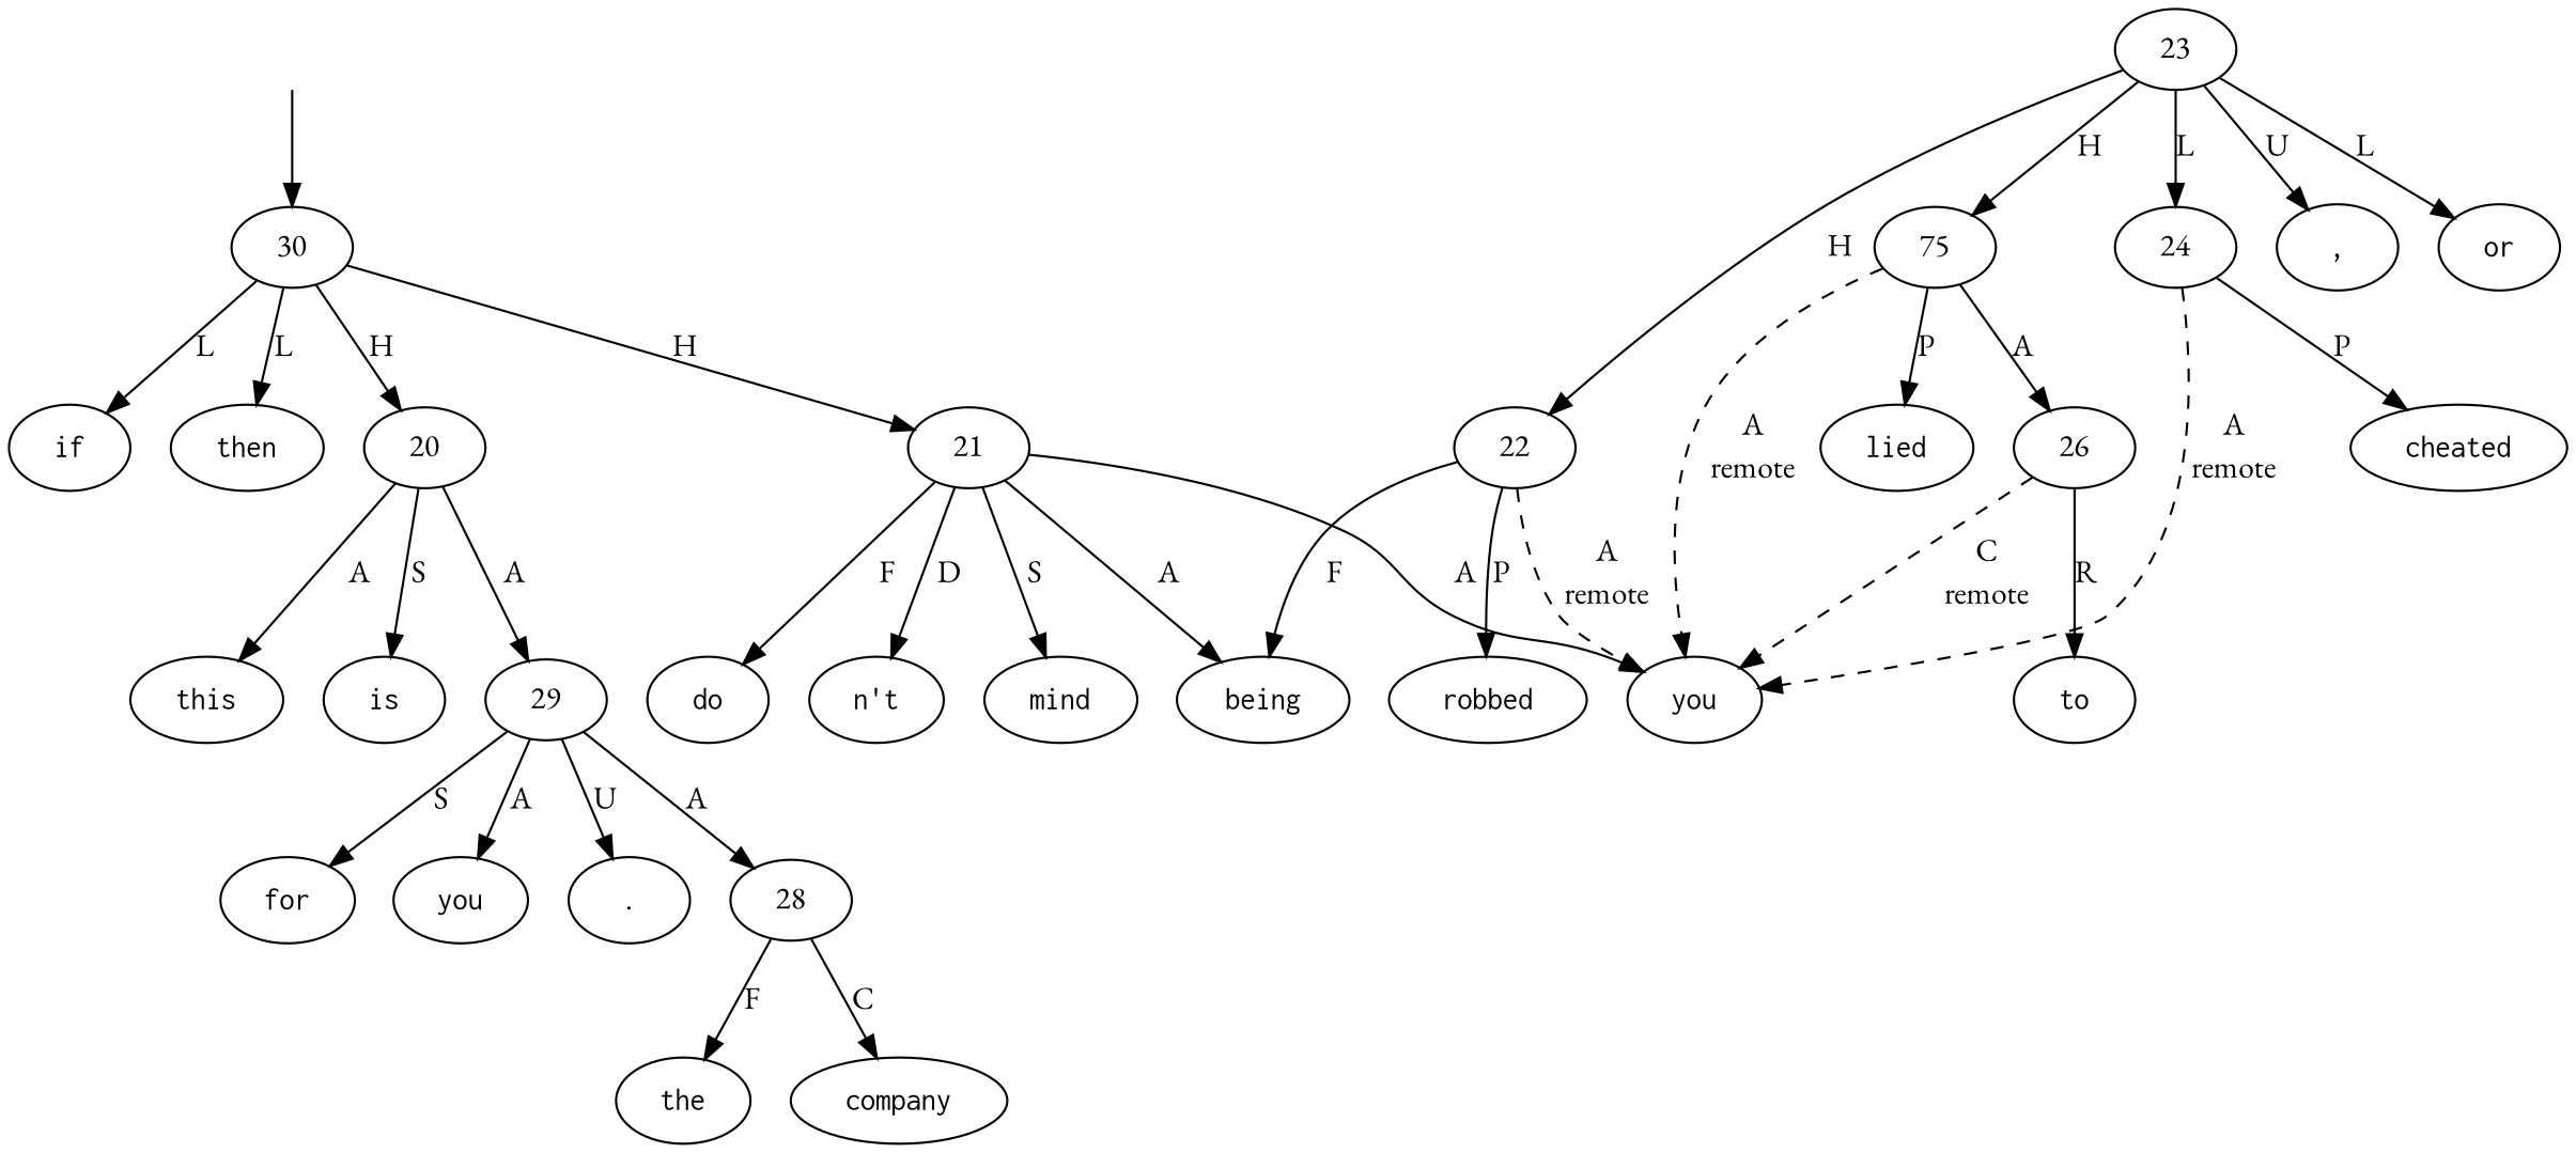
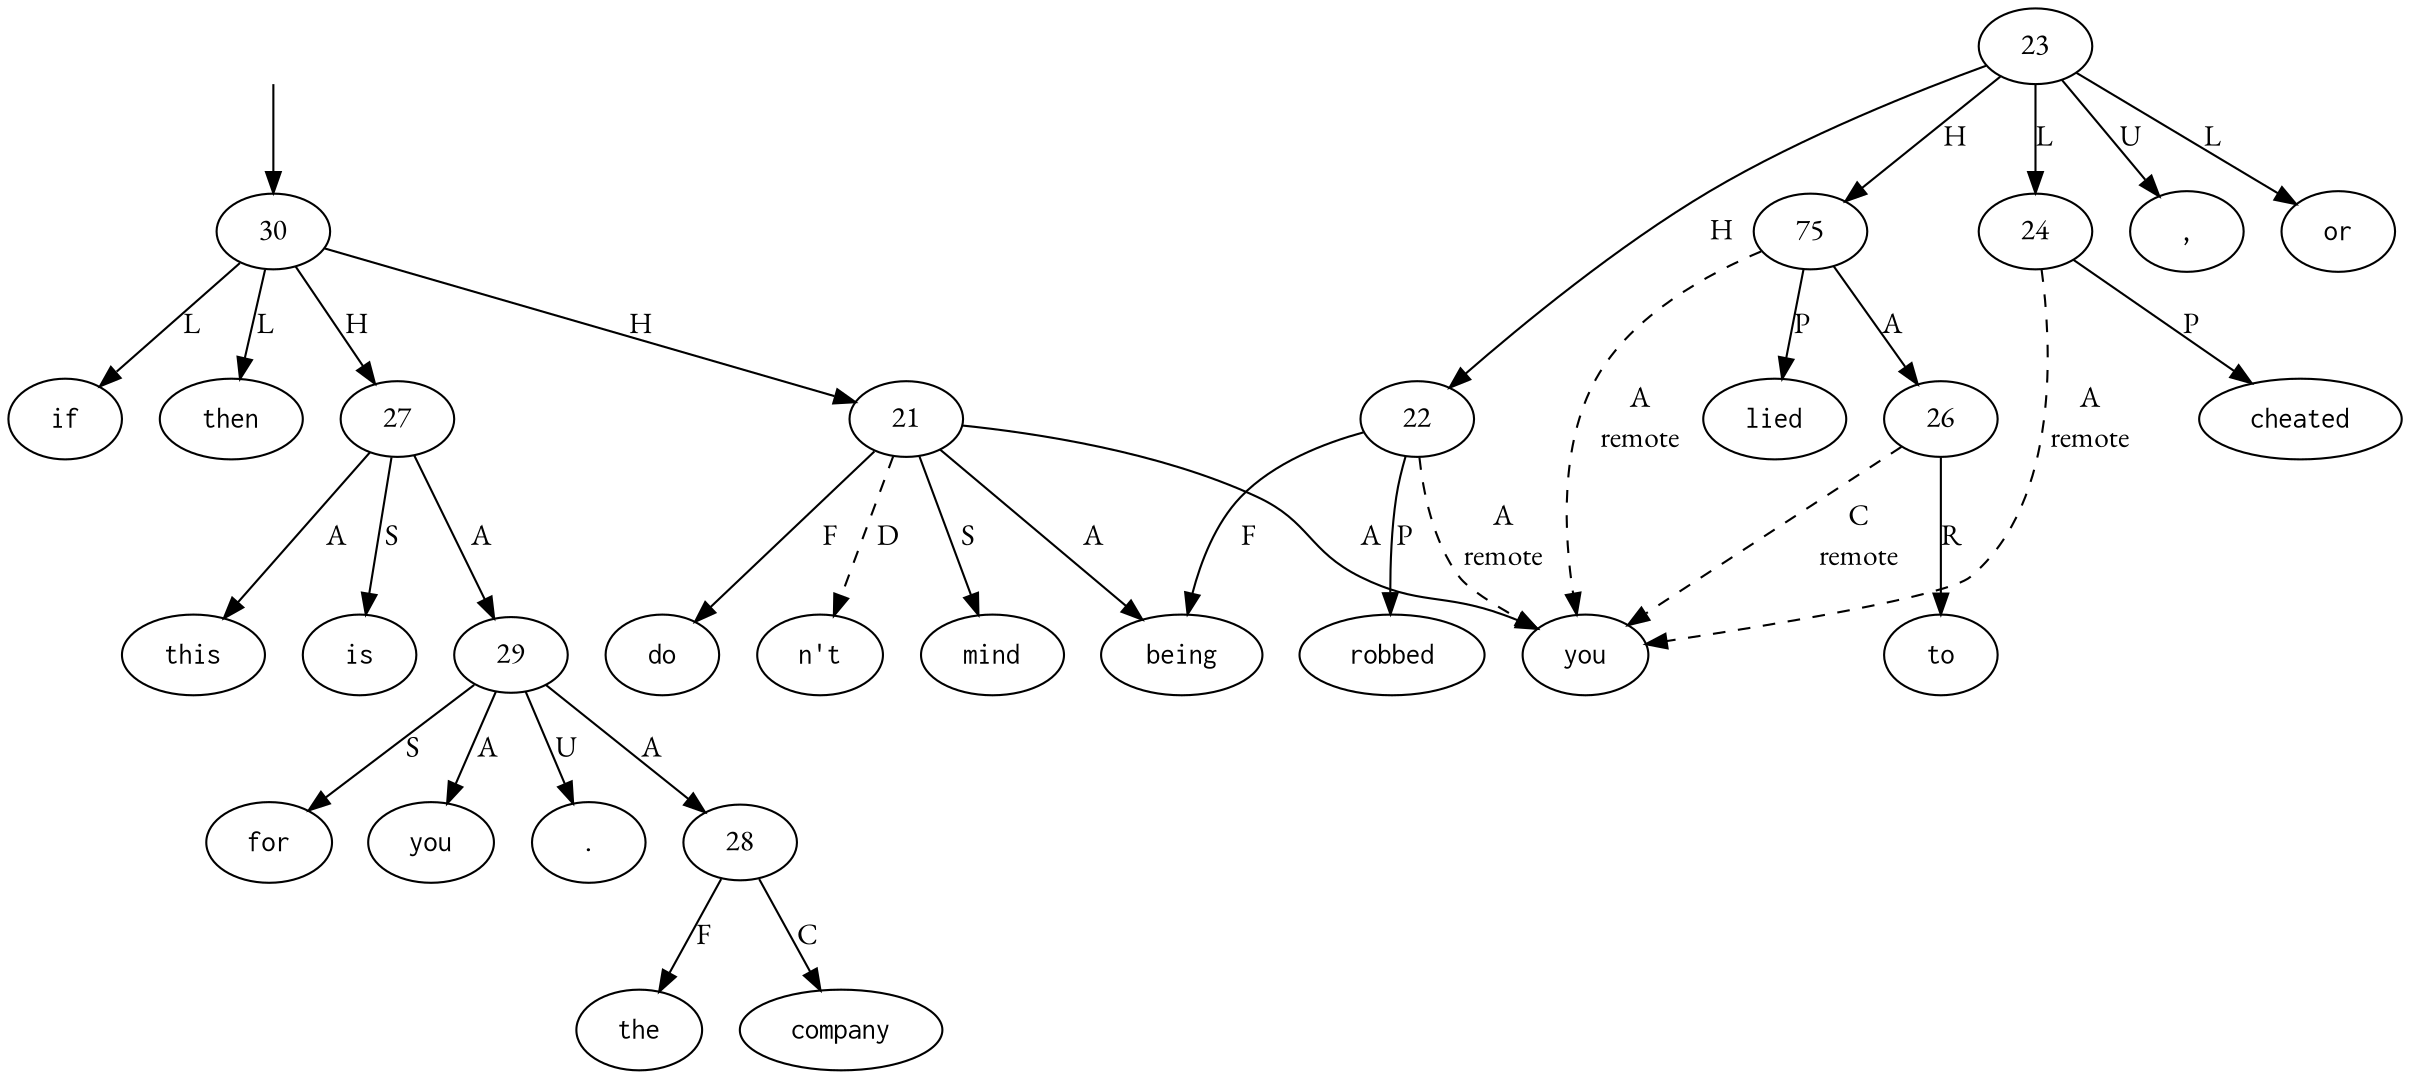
  digraph {
    fontname="EB Garamond"
    node [fontname="EB Garamond" shape=oval]
    edge [fontname="EB Garamond"]
    top [style=invis shape=""]
    n2 [label=30 shape=""]
    n3 [label=<<table align="center" border="0" cellspacing="0"><tr><td colspan="2"><font face="Courier">if</font></td></tr></table>>]
    n4 [label=<<table align="center" border="0" cellspacing="0"><tr><td colspan="2"><font face="Courier">then</font></td></tr></table>>]
-   27 [label=20 shape=""]
+   27 [shape=""]
    21 [shape=""]
    n7 [label=<<table align="center" border="0" cellspacing="0"><tr><td colspan="2"><font face="Courier">this</font></td></tr></table>>]
    n8 [label=<<table align="center" border="0" cellspacing="0"><tr><td colspan="2"><font face="Courier">is</font></td></tr></table>>]
    29 [shape=""]
    n10 [label=<<table align="center" border="0" cellspacing="0"><tr><td colspan="2"><font face="Courier">you</font></td></tr></table>>]
    n11 [label=<<table align="center" border="0" cellspacing="0"><tr><td colspan="2"><font face="Courier">do</font></td></tr></table>>]
    n12 [label=<<table align="center" border="0" cellspacing="0"><tr><td colspan="2"><font face="Courier">n&#x27;t</font></td></tr></table>>]
    n13 [label=<<table align="center" border="0" cellspacing="0"><tr><td colspan="2"><font face="Courier">mind</font></td></tr></table>>]
    n14 [label=<<table align="center" border="0" cellspacing="0"><tr><td colspan="2"><font face="Courier">being</font></td></tr></table>>]
    n15 [label=<<table align="center" border="0" cellspacing="0"><tr><td colspan="2"><font face="Courier">robbed</font></td></tr></table>>]
    n16 [label=<<table align="center" border="0" cellspacing="0"><tr><td colspan="2"><font face="Courier">,</font></td></tr></table>>]
    n17 [label=<<table align="center" border="0" cellspacing="0"><tr><td colspan="2"><font face="Courier">cheated</font></td></tr></table>>]
    n18 [label=<<table align="center" border="0" cellspacing="0"><tr><td colspan="2"><font face="Courier">or</font></td></tr></table>>]
    n19 [label=<<table align="center" border="0" cellspacing="0"><tr><td colspan="2"><font face="Courier">lied</font></td></tr></table>>]
    n20 [label=<<table align="center" border="0" cellspacing="0"><tr><td colspan="2"><font face="Courier">to</font></td></tr></table>>]
    n21 [label=<<table align="center" border="0" cellspacing="0"><tr><td colspan="2"><font face="Courier">the</font></td></tr></table>>]
    n22 [label=<<table align="center" border="0" cellspacing="0"><tr><td colspan="2"><font face="Courier">company</font></td></tr></table>>]
    n23 [label=<<table align="center" border="0" cellspacing="0"><tr><td colspan="2"><font face="Courier">for</font></td></tr></table>>]
    n24 [label=<<table align="center" border="0" cellspacing="0"><tr><td colspan="2"><font face="Courier">you</font></td></tr></table>>]
    n25 [label=<<table align="center" border="0" cellspacing="0"><tr><td colspan="2"><font face="Courier">.</font></td></tr></table>>]
    28 [shape=""]
    23 [shape=""]
    22 [shape=""]
    n29 [label=75 shape=""]
    24 [shape=""]
    26 [shape=""]
    top -> n2
    n2 -> n3 [label=L]
    n2 -> n4 [label=L]
    n2 -> 27 [label=H]
    n2 -> 21 [label=H]
    27 -> n7 [label=A]
    27 -> n8 [label=S]
    27 -> 29 [label=A]
    21 -> n10 [label=A]
    21 -> n11 [label=F]
-   21 -> n12 [label=D]
+   21 -> n12 [label=D style=dashed]
    21 -> n13 [label=S]
    21 -> n14 [label=A]
    29 -> n23 [label=S]
    29 -> n24 [label=A]
    29 -> n25 [label=U]
    29 -> 28 [label=A]
    28 -> n21 [label=F]
    28 -> n22 [label=C]
    23 -> n16 [label=U]
    23 -> n18 [label=L]
    23 -> 22 [label=H]
    23 -> n29 [label=H]
    23 -> 24 [label=L]
    22 -> n10 [label=<<table align="center" border="0" cellspacing="0"><tr><td colspan="1">A</td></tr><tr><td>remote</td></tr></table>> style=dashed]
    22 -> n14 [label=F]
    22 -> n15 [label=P]
    n29 -> n10 [label=<<table align="center" border="0" cellspacing="0"><tr><td colspan="1">A</td></tr><tr><td>remote</td></tr></table>> style=dashed]
    n29 -> n19 [label=P]
    n29 -> 26 [label=A]
    24 -> n10 [label=<<table align="center" border="0" cellspacing="0"><tr><td colspan="1">A</td></tr><tr><td>remote</td></tr></table>> style=dashed]
    24 -> n17 [label=P]
    26 -> n10 [label=<<table align="center" border="0" cellspacing="0"><tr><td colspan="1">C</td></tr><tr><td>remote</td></tr></table>> style=dashed]
    26 -> n20 [label=R]
  }
